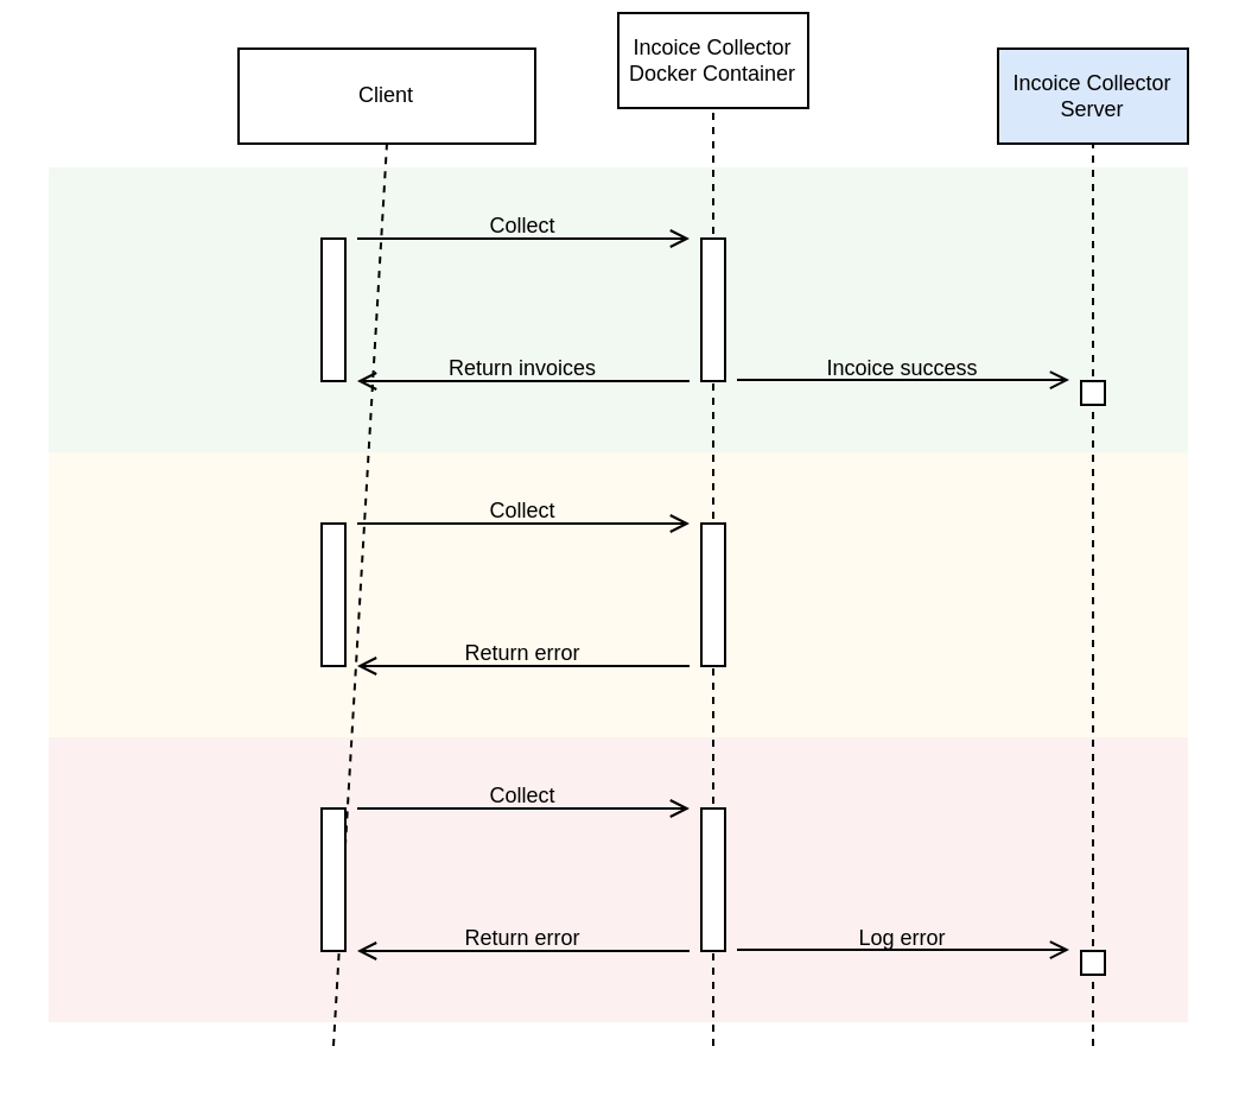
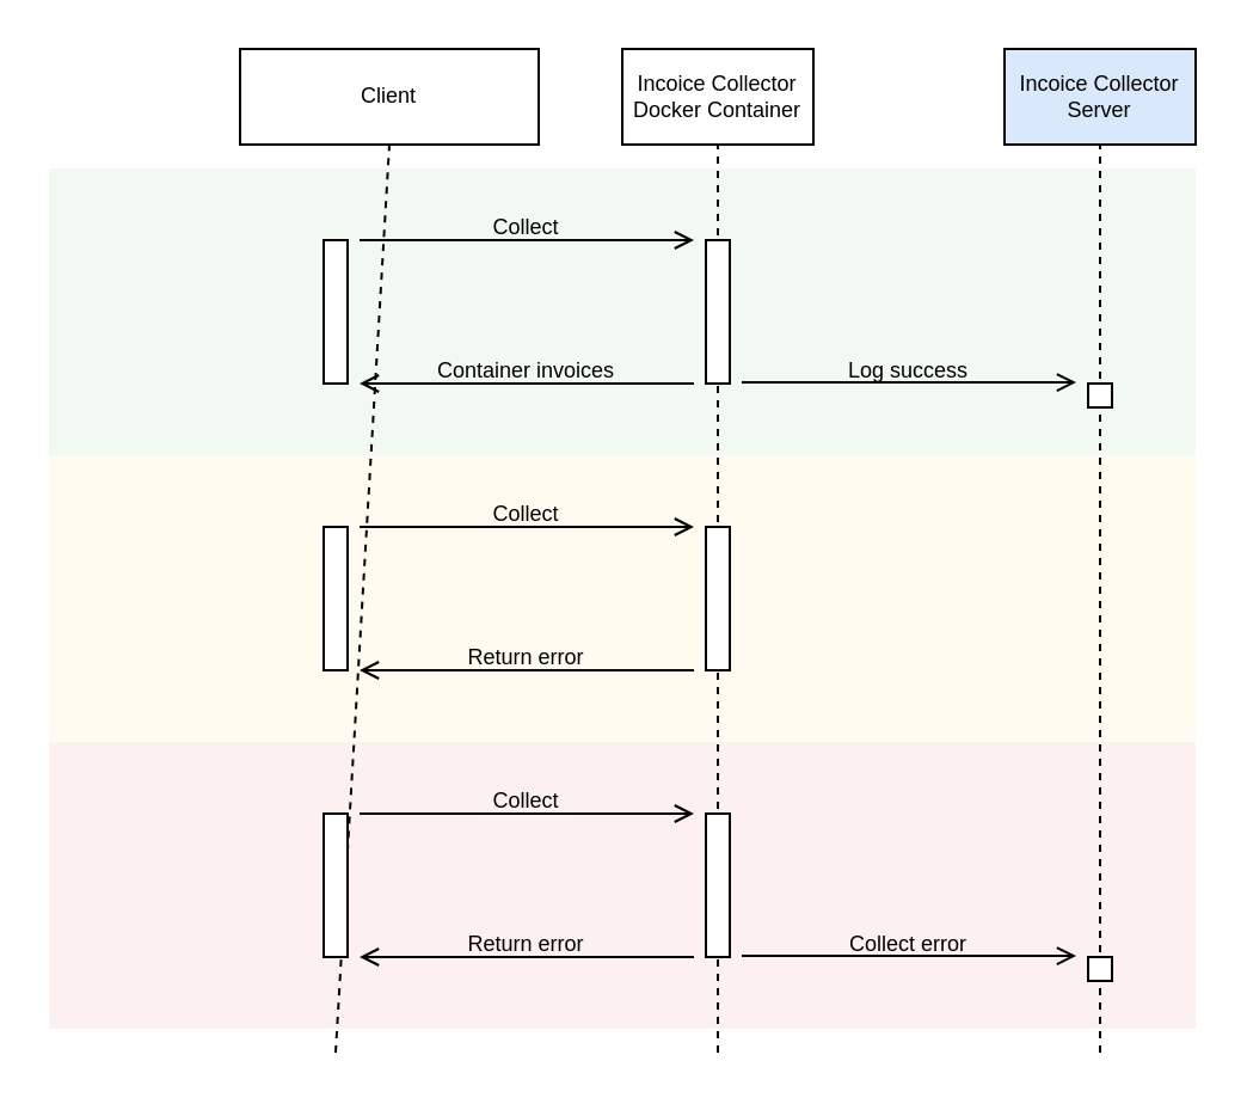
  <mxCell id="0" />
  <mxCell id="1" parent="0" />
  <mxCell id="2" value="" style="rounded=0;whiteSpace=wrap;html=1;fillColor=#f8cecc;strokeColor=none;opacity=30;" vertex="1" parent="1"><mxGeometry x="20" y="310" width="480" height="120" as="geometry" /></mxCell>
  <mxCell id="3" value="" style="rounded=0;whiteSpace=wrap;html=1;fillColor=#fff2cc;strokeColor=none;opacity=30;" vertex="1" parent="1"><mxGeometry x="20" y="190" width="480" height="120" as="geometry" /></mxCell>
  <mxCell id="4" value="" style="rounded=0;whiteSpace=wrap;html=1;fillColor=#d5e8d4;strokeColor=none;opacity=30;" vertex="1" parent="1"><mxGeometry x="20" y="70" width="480" height="120" as="geometry" /></mxCell>
  <mxCell id="5" value="" style="endArrow=none;dashed=1;html=1;entryX=0.5;entryY=1;entryDx=0;entryDy=0;" parent="1" target="9" edge="1"><mxGeometry width="50" height="50" relative="1" as="geometry"><mxPoint x="300" y="440" as="sourcePoint" /><mxPoint x="150" y="70" as="targetPoint" /></mxGeometry></mxCell>
  <mxCell id="6" value="" style="endArrow=none;dashed=1;html=1;entryX=0.5;entryY=1;entryDx=0;entryDy=0;" parent="1" target="8" edge="1"><mxGeometry width="50" height="50" relative="1" as="geometry"><mxPoint x="140" y="440" as="sourcePoint" /><mxPoint x="370" y="110" as="targetPoint" /></mxGeometry></mxCell>
  <mxCell id="7" value="" style="rounded=0;whiteSpace=wrap;html=1;" parent="1" vertex="1"><mxGeometry x="295" y="100" width="10" height="60" as="geometry" /></mxCell>
  <mxCell id="8" value="Client" style="rounded=0;whiteSpace=wrap;html=1;fontSize=9;" parent="1" vertex="1"><mxGeometry x="100" y="20" width="125" height="40" as="geometry" /></mxCell>
- <mxCell id="9" value="Incoice Collector&lt;br style=&quot;font-size: 9px;&quot;&gt;Docker Container" style="rounded=0;whiteSpace=wrap;html=1;fontSize=9;" parent="1" vertex="1"><mxGeometry x="260" y="5" width="80" height="40" as="geometry" /></mxCell>
+ <mxCell id="9" value="Incoice Collector&lt;br style=&quot;font-size: 9px;&quot;&gt;Docker Container" style="rounded=0;whiteSpace=wrap;html=1;fontSize=9;" parent="1" vertex="1"><mxGeometry x="260" y="20" width="80" height="40" as="geometry" /></mxCell>
  <mxCell id="10" value="Incoice Collector&lt;br style=&quot;font-size: 9px;&quot;&gt;Server" style="rounded=0;whiteSpace=wrap;html=1;fontSize=9;fillColor=#dae8fc;" parent="1" vertex="1"><mxGeometry x="420" y="20" width="80" height="40" as="geometry" /></mxCell>
  <mxCell id="11" value="" style="endArrow=open;html=1;fontSize=9;endFill=0;" parent="1" edge="1"><mxGeometry width="50" height="50" relative="1" as="geometry"><mxPoint x="150" y="100" as="sourcePoint" /><mxPoint x="290" y="100" as="targetPoint" /></mxGeometry></mxCell>
  <mxCell id="12" value="Collect" style="text;html=1;strokeColor=none;fillColor=none;align=center;verticalAlign=middle;whiteSpace=wrap;rounded=0;fontSize=9;" parent="1" vertex="1"><mxGeometry x="150" y="90" width="140" height="10" as="geometry" /></mxCell>
  <mxCell id="13" value="" style="endArrow=none;dashed=1;html=1;entryX=0.5;entryY=1;entryDx=0;entryDy=0;" parent="1" target="10" edge="1"><mxGeometry width="50" height="50" relative="1" as="geometry"><mxPoint x="460" y="440" as="sourcePoint" /><mxPoint x="310" y="70" as="targetPoint" /></mxGeometry></mxCell>
  <mxCell id="14" value="" style="rounded=0;whiteSpace=wrap;html=1;" parent="1" vertex="1"><mxGeometry x="455" y="160" width="10" height="10" as="geometry" /></mxCell>
  <mxCell id="15" value="" style="endArrow=open;html=1;fontSize=9;endFill=0;" parent="1" edge="1"><mxGeometry width="50" height="50" relative="1" as="geometry"><mxPoint x="290" y="160" as="sourcePoint" /><mxPoint x="150" y="160" as="targetPoint" /></mxGeometry></mxCell>
- <mxCell id="16" value="Return invoices" style="text;html=1;strokeColor=none;fillColor=none;align=center;verticalAlign=middle;whiteSpace=wrap;rounded=0;fontSize=9;" parent="1" vertex="1"><mxGeometry x="150" y="150" width="140" height="10" as="geometry" /></mxCell>
+ <mxCell id="16" value="Container invoices" style="text;html=1;strokeColor=none;fillColor=none;align=center;verticalAlign=middle;whiteSpace=wrap;rounded=0;fontSize=9;" parent="1" vertex="1"><mxGeometry x="150" y="150" width="140" height="10" as="geometry" /></mxCell>
  <mxCell id="17" value="" style="rounded=0;whiteSpace=wrap;html=1;" parent="1" vertex="1"><mxGeometry x="135" y="100" width="10" height="60" as="geometry" /></mxCell>
  <mxCell id="18" value="" style="endArrow=open;html=1;fontSize=9;endFill=0;" edge="1" parent="1"><mxGeometry width="50" height="50" relative="1" as="geometry"><mxPoint x="310" y="159.52" as="sourcePoint" /><mxPoint x="450" y="159.52" as="targetPoint" /></mxGeometry></mxCell>
- <mxCell id="19" value="Incoice success" style="text;html=1;strokeColor=none;fillColor=none;align=center;verticalAlign=middle;whiteSpace=wrap;rounded=0;fontSize=9;" vertex="1" parent="1"><mxGeometry x="310" y="150" width="140" height="10" as="geometry" /></mxCell>
+ <mxCell id="19" value="Log success" style="text;html=1;strokeColor=none;fillColor=none;align=center;verticalAlign=middle;whiteSpace=wrap;rounded=0;fontSize=9;" vertex="1" parent="1"><mxGeometry x="310" y="150" width="140" height="10" as="geometry" /></mxCell>
  <mxCell id="20" value="" style="rounded=0;whiteSpace=wrap;html=1;" vertex="1" parent="1"><mxGeometry x="295" y="220" width="10" height="60" as="geometry" /></mxCell>
  <mxCell id="21" value="" style="endArrow=open;html=1;fontSize=9;endFill=0;" edge="1" parent="1"><mxGeometry width="50" height="50" relative="1" as="geometry"><mxPoint x="150" y="220" as="sourcePoint" /><mxPoint x="290" y="220" as="targetPoint" /></mxGeometry></mxCell>
  <mxCell id="22" value="Collect" style="text;html=1;strokeColor=none;fillColor=none;align=center;verticalAlign=middle;whiteSpace=wrap;rounded=0;fontSize=9;" vertex="1" parent="1"><mxGeometry x="150" y="210" width="140" height="10" as="geometry" /></mxCell>
  <mxCell id="23" value="" style="endArrow=open;html=1;fontSize=9;endFill=0;" edge="1" parent="1"><mxGeometry width="50" height="50" relative="1" as="geometry"><mxPoint x="290" y="280" as="sourcePoint" /><mxPoint x="150" y="280" as="targetPoint" /></mxGeometry></mxCell>
  <mxCell id="24" value="Return error" style="text;html=1;strokeColor=none;fillColor=none;align=center;verticalAlign=middle;whiteSpace=wrap;rounded=0;fontSize=9;" vertex="1" parent="1"><mxGeometry x="150" y="270" width="140" height="10" as="geometry" /></mxCell>
  <mxCell id="25" value="" style="rounded=0;whiteSpace=wrap;html=1;" vertex="1" parent="1"><mxGeometry x="135" y="220" width="10" height="60" as="geometry" /></mxCell>
  <mxCell id="26" value="" style="rounded=0;whiteSpace=wrap;html=1;" vertex="1" parent="1"><mxGeometry x="295" y="340" width="10" height="60" as="geometry" /></mxCell>
  <mxCell id="27" value="" style="endArrow=open;html=1;fontSize=9;endFill=0;" edge="1" parent="1"><mxGeometry width="50" height="50" relative="1" as="geometry"><mxPoint x="150" y="340" as="sourcePoint" /><mxPoint x="290" y="340" as="targetPoint" /></mxGeometry></mxCell>
  <mxCell id="28" value="Collect" style="text;html=1;strokeColor=none;fillColor=none;align=center;verticalAlign=middle;whiteSpace=wrap;rounded=0;fontSize=9;" vertex="1" parent="1"><mxGeometry x="150" y="330" width="140" height="10" as="geometry" /></mxCell>
  <mxCell id="29" value="" style="rounded=0;whiteSpace=wrap;html=1;" vertex="1" parent="1"><mxGeometry x="455" y="400" width="10" height="10" as="geometry" /></mxCell>
  <mxCell id="30" value="" style="endArrow=open;html=1;fontSize=9;endFill=0;" edge="1" parent="1"><mxGeometry width="50" height="50" relative="1" as="geometry"><mxPoint x="290" y="400" as="sourcePoint" /><mxPoint x="150" y="400" as="targetPoint" /></mxGeometry></mxCell>
  <mxCell id="31" value="Return error" style="text;html=1;strokeColor=none;fillColor=none;align=center;verticalAlign=middle;whiteSpace=wrap;rounded=0;fontSize=9;" vertex="1" parent="1"><mxGeometry x="150" y="390" width="140" height="10" as="geometry" /></mxCell>
  <mxCell id="32" value="" style="rounded=0;whiteSpace=wrap;html=1;" vertex="1" parent="1"><mxGeometry x="135" y="340" width="10" height="60" as="geometry" /></mxCell>
  <mxCell id="33" value="" style="endArrow=open;html=1;fontSize=9;endFill=0;" edge="1" parent="1"><mxGeometry width="50" height="50" relative="1" as="geometry"><mxPoint x="310" y="399.52" as="sourcePoint" /><mxPoint x="450" y="399.52" as="targetPoint" /></mxGeometry></mxCell>
- <mxCell id="34" value="Log error" style="text;html=1;strokeColor=none;fillColor=none;align=center;verticalAlign=middle;whiteSpace=wrap;rounded=0;fontSize=9;" vertex="1" parent="1"><mxGeometry x="310" y="390" width="140" height="10" as="geometry" /></mxCell>
+ <mxCell id="34" value="Collect error" style="text;html=1;strokeColor=none;fillColor=none;align=center;verticalAlign=middle;whiteSpace=wrap;rounded=0;fontSize=9;" vertex="1" parent="1"><mxGeometry x="310" y="390" width="140" height="10" as="geometry" /></mxCell>
